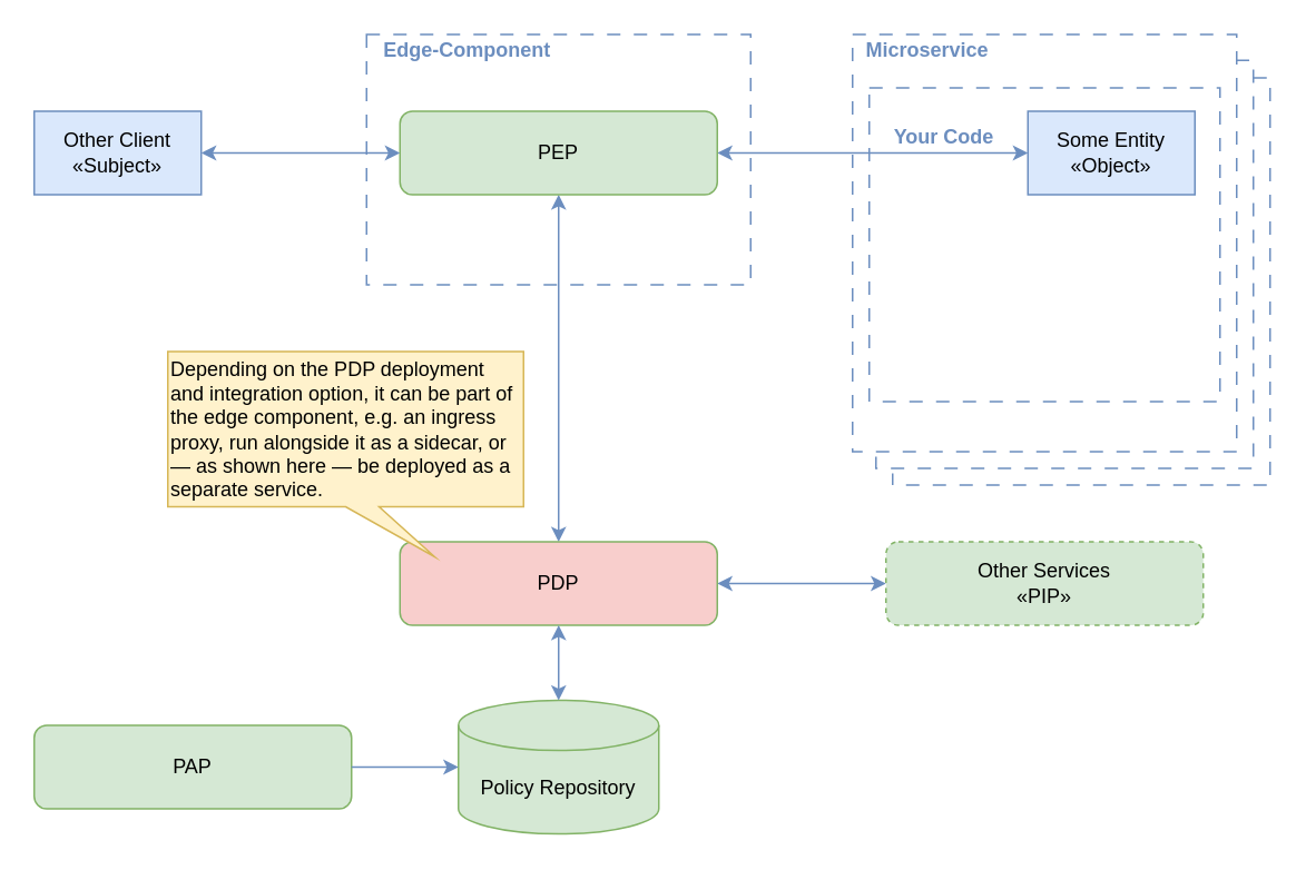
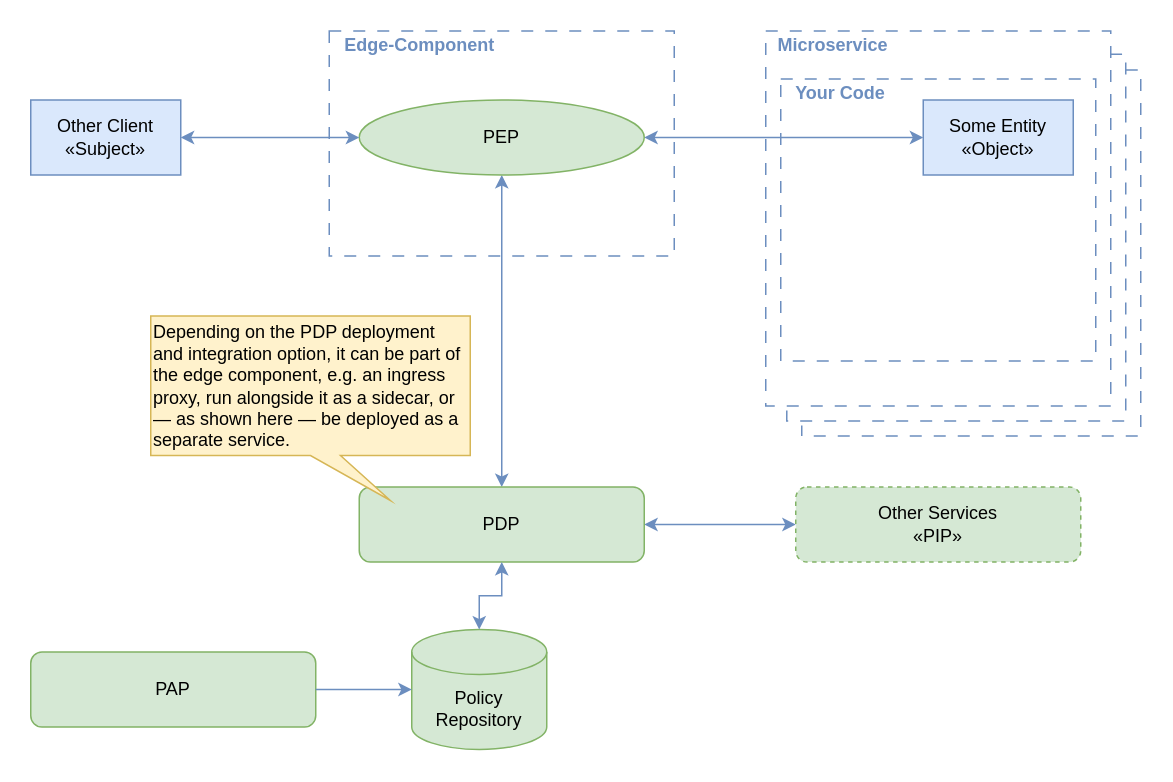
  <mxCell id="0" />
  <mxCell id="1" parent="0" />
  <mxCell id="2" value="" style="rounded=0;whiteSpace=wrap;html=1;fillColor=none;strokeColor=#6c8ebf;dashed=1;dashPattern=8 8;" parent="1" vertex="1"><mxGeometry x="510" y="20" width="230" height="250" as="geometry" /></mxCell>
  <mxCell id="3" value="" style="rounded=0;whiteSpace=wrap;html=1;fillColor=none;strokeColor=#6c8ebf;dashed=1;dashPattern=8 8;" parent="1" vertex="1"><mxGeometry x="520" y="52" width="210" height="188" as="geometry" /></mxCell>
  <mxCell id="4" style="edgeStyle=orthogonalEdgeStyle;rounded=0;orthogonalLoop=1;jettySize=auto;html=1;entryX=0.5;entryY=0;entryDx=0;entryDy=0;startArrow=classic;startFill=1;fillColor=#dae8fc;strokeColor=#6c8ebf;" parent="1" source="6" target="11" edge="1"><mxGeometry relative="1" as="geometry" /></mxCell>
  <mxCell id="5" style="edgeStyle=orthogonalEdgeStyle;rounded=0;orthogonalLoop=1;jettySize=auto;html=1;entryX=0;entryY=0.5;entryDx=0;entryDy=0;startArrow=classic;startFill=1;fillColor=#dae8fc;strokeColor=#6c8ebf;" parent="1" source="6" target="9" edge="1"><mxGeometry relative="1" as="geometry" /></mxCell>
- <mxCell id="6" value="PEP" style="rounded=1;whiteSpace=wrap;html=1;fillColor=#d5e8d4;strokeColor=#82b366;" parent="1" vertex="1"><mxGeometry x="239" y="66" width="190" height="50" as="geometry" /></mxCell>
+ <mxCell id="6" value="PEP" style="ellipse;whiteSpace=wrap;html=1;fillColor=#d5e8d4;strokeColor=#82b366;" parent="1" vertex="1"><mxGeometry x="239" y="66" width="190" height="50" as="geometry" /></mxCell>
  <mxCell id="7" style="edgeStyle=orthogonalEdgeStyle;rounded=0;orthogonalLoop=1;jettySize=auto;html=1;entryX=0;entryY=0.5;entryDx=0;entryDy=0;startArrow=classic;startFill=1;fillColor=#dae8fc;strokeColor=#6c8ebf;" parent="1" source="8" target="6" edge="1"><mxGeometry relative="1" as="geometry" /></mxCell>
  <mxCell id="8" value="Other Client&lt;br&gt;«Subject»" style="rounded=0;whiteSpace=wrap;html=1;fillColor=#dae8fc;strokeColor=#6c8ebf;" parent="1" vertex="1"><mxGeometry x="20" y="66" width="100" height="50" as="geometry" /></mxCell>
  <mxCell id="9" value="Some Entity&lt;br&gt;«Object»" style="rounded=0;whiteSpace=wrap;html=1;fillColor=#dae8fc;strokeColor=#6c8ebf;" parent="1" vertex="1"><mxGeometry x="615" y="66" width="100" height="50" as="geometry" /></mxCell>
  <mxCell id="10" style="edgeStyle=orthogonalEdgeStyle;rounded=0;orthogonalLoop=1;jettySize=auto;html=1;entryX=0;entryY=0.5;entryDx=0;entryDy=0;startArrow=classic;startFill=1;fillColor=#dae8fc;strokeColor=#6c8ebf;endArrow=classic;endFill=1;" parent="1" source="11" target="16" edge="1"><mxGeometry relative="1" as="geometry" /></mxCell>
- <mxCell id="11" value="PDP" style="rounded=1;whiteSpace=wrap;html=1;fillColor=#f8cecc;strokeColor=#82b366;" parent="1" vertex="1"><mxGeometry x="239" y="324" width="190" height="50" as="geometry" /></mxCell>
+ <mxCell id="11" value="PDP" style="rounded=1;whiteSpace=wrap;html=1;fillColor=#d5e8d4;strokeColor=#82b366;" parent="1" vertex="1"><mxGeometry x="239" y="324" width="190" height="50" as="geometry" /></mxCell>
  <mxCell id="12" value="PAP" style="rounded=1;whiteSpace=wrap;html=1;fillColor=#d5e8d4;strokeColor=#82b366;" parent="1" vertex="1"><mxGeometry x="20" y="434" width="190" height="50" as="geometry" /></mxCell>
- <mxCell id="13" value="Policy Repository" style="shape=cylinder3;whiteSpace=wrap;html=1;boundedLbl=1;backgroundOutline=1;size=15;fillColor=#d5e8d4;strokeColor=#82b366;" parent="1" vertex="1"><mxGeometry x="274" y="419" width="120" height="80" as="geometry" /></mxCell>
+ <mxCell id="13" value="Policy Repository" style="shape=cylinder3;whiteSpace=wrap;html=1;boundedLbl=1;backgroundOutline=1;size=15;fillColor=#d5e8d4;strokeColor=#82b366;" parent="1" vertex="1"><mxGeometry x="274" y="419" width="90" height="80" as="geometry" /></mxCell>
  <mxCell id="14" style="edgeStyle=orthogonalEdgeStyle;rounded=0;orthogonalLoop=1;jettySize=auto;html=1;entryX=0;entryY=0.5;entryDx=0;entryDy=0;entryPerimeter=0;fillColor=#dae8fc;strokeColor=#6c8ebf;" parent="1" source="12" target="13" edge="1"><mxGeometry relative="1" as="geometry" /></mxCell>
  <mxCell id="15" value="Microservice" style="text;html=1;align=center;verticalAlign=middle;whiteSpace=wrap;rounded=0;fillColor=none;fontColor=#6C8EBF;fontStyle=1" parent="1" vertex="1"><mxGeometry x="510" y="20" width="90" height="19" as="geometry" /></mxCell>
  <mxCell id="16" value="&lt;div&gt;Other Services&lt;/div&gt;«PIP»" style="rounded=1;whiteSpace=wrap;html=1;fillColor=#d5e8d4;strokeColor=#82b366;dashed=1;" parent="1" vertex="1"><mxGeometry x="530" y="324" width="190" height="50" as="geometry" /></mxCell>
- <mxCell id="17" value="Your Code" style="text;html=1;align=center;verticalAlign=middle;whiteSpace=wrap;rounded=0;fillColor=none;fontColor=#6C8EBF;fontStyle=1" parent="1" vertex="1"><mxGeometry x="525" y="72" width="80" height="19" as="geometry" /></mxCell>
+ <mxCell id="17" value="Your Code" style="text;html=1;align=center;verticalAlign=middle;whiteSpace=wrap;rounded=0;fillColor=none;fontColor=#6C8EBF;fontStyle=1" parent="1" vertex="1"><mxGeometry x="520" y="52" width="80" height="19" as="geometry" /></mxCell>
  <mxCell id="18" style="edgeStyle=orthogonalEdgeStyle;rounded=0;orthogonalLoop=1;jettySize=auto;html=1;entryX=0.5;entryY=0;entryDx=0;entryDy=0;entryPerimeter=0;startArrow=classic;startFill=1;fillColor=#dae8fc;strokeColor=#6c8ebf;" parent="1" source="11" target="13" edge="1"><mxGeometry relative="1" as="geometry" /></mxCell>
  <mxCell id="19" value="" style="rounded=0;whiteSpace=wrap;html=1;fillColor=none;strokeColor=#6c8ebf;dashed=1;dashPattern=8 8;" parent="1" vertex="1"><mxGeometry x="219" y="20" width="230" height="150" as="geometry" /></mxCell>
  <mxCell id="20" value="Edge-Component" style="text;html=1;align=center;verticalAlign=middle;whiteSpace=wrap;rounded=0;fillColor=none;fontColor=#6C8EBF;fontStyle=1" parent="1" vertex="1"><mxGeometry x="219" y="20" width="121" height="19" as="geometry" /></mxCell>
  <mxCell id="21" style="edgeStyle=orthogonalEdgeStyle;rounded=0;orthogonalLoop=1;jettySize=auto;html=1;entryX=0.061;entryY=1.012;entryDx=0;entryDy=0;entryPerimeter=0;exitX=0.998;exitY=0.062;exitDx=0;exitDy=0;exitPerimeter=0;endArrow=none;startFill=0;fillColor=#dae8fc;strokeColor=#6c8ebf;dashed=1;dashPattern=8 8;" parent="1" source="2" target="2" edge="1"><mxGeometry relative="1" as="geometry"><Array as="points"><mxPoint x="750" y="36" /><mxPoint x="750" y="280" /><mxPoint x="524" y="280" /></Array></mxGeometry></mxCell>
  <mxCell id="22" style="edgeStyle=orthogonalEdgeStyle;rounded=0;orthogonalLoop=1;jettySize=auto;html=1;entryX=0.061;entryY=1.012;entryDx=0;entryDy=0;entryPerimeter=0;exitX=0.998;exitY=0.062;exitDx=0;exitDy=0;exitPerimeter=0;endArrow=none;startFill=0;fillColor=#dae8fc;strokeColor=#6c8ebf;dashed=1;dashPattern=8 8;" parent="1" edge="1"><mxGeometry relative="1" as="geometry"><mxPoint x="750" y="46" as="sourcePoint" /><mxPoint x="534" y="283" as="targetPoint" /><Array as="points"><mxPoint x="760" y="46" /><mxPoint x="760" y="290" /><mxPoint x="534" y="290" /></Array></mxGeometry></mxCell>
  <mxCell id="23" value="Depending on the PDP deployment and integration option, it can be part of the edge component, e.g. an ingress proxy, run alongside it as a sidecar, or — as shown here — be deployed as a separate service." style="shape=callout;whiteSpace=wrap;html=1;perimeter=calloutPerimeter;position2=0.75;fillColor=#fff2cc;strokeColor=#d6b656;align=left;" vertex="1" parent="1"><mxGeometry x="100" y="210" width="213" height="123" as="geometry" /></mxCell>
